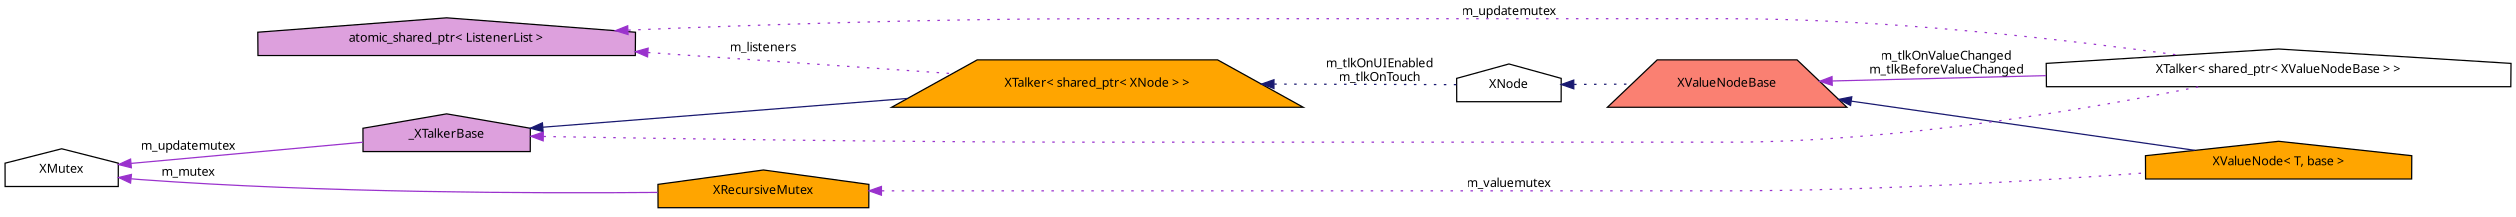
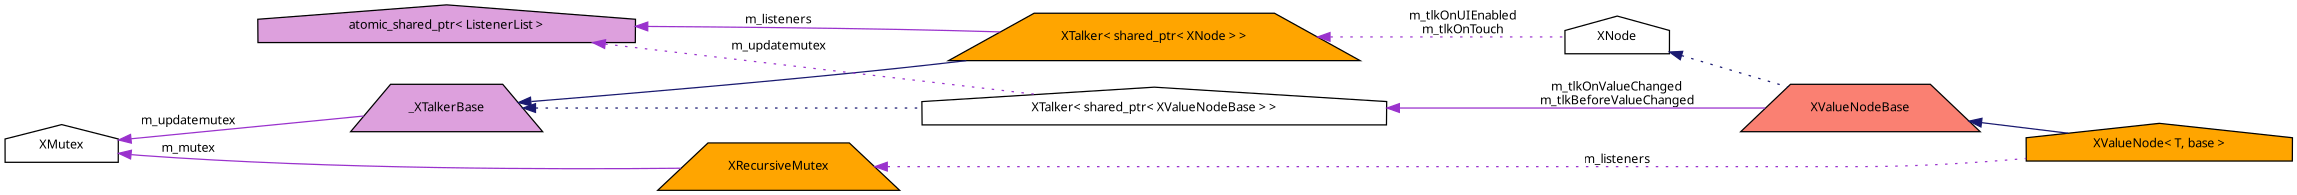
  digraph {
    rankdir=LR
    node [color=black fillcolor=orange fontname="FreeSans.ttf" fontsize=10 shape=house style=filled]
    edge [color=darkorchid3 dir=back fontname="FreeSans.ttf" fontsize=10 labelfontname="FreeSans.ttf" labelfontsize=10 style=solid]
    n1 [fontcolor=black height=0.2 label="XValueNode\< T, base \>" width=0.4]
    n2 [fillcolor=salmon height=0.2 label=XValueNodeBase shape=trapezium width=0.4]
    n3 [fillcolor=white height=0.2 label=XNode width=0.4]
    n4 [height=0.2 label="XTalker\< shared_ptr\< XNode \> \>" shape=trapezium width=0.4]
-   n5 [fillcolor=plum height=0.2 label=_XTalkerBase width=0.4]
+   n5 [fillcolor=plum height=0.2 label=_XTalkerBase shape=trapezium width=0.4]
    n6 [fillcolor=white height=0.2 label="XTalker\< shared_ptr\< XValueNodeBase \> \>" width=0.4]
    n7 [fillcolor=plum height=0.2 label="atomic_shared_ptr\< ListenerList \>" width=0.4]
    n8 [fillcolor=white height=0.2 label=XMutex width=0.4]
-   n9 [height=0.2 label=XRecursiveMutex width=0.4]
+   n9 [height=0.2 label=XRecursiveMutex shape=trapezium width=0.4]
    n2 -> n1 [color=midnightblue]
    n3 -> n2 [color=midnightblue style=dotted]
-   n4 -> n3 [color=midnightblue label="m_tlkOnUIEnabled\nm_tlkOnTouch" style=dotted]
+   n4 -> n3 [label="m_tlkOnUIEnabled\nm_tlkOnTouch" style=dotted]
    n5 -> n4 [color=midnightblue]
-   n5 -> n6 [style=dotted]
-   n2 -> n6 [label="m_tlkOnValueChanged\nm_tlkBeforeValueChanged"]
-   n7 -> n4 [label=m_listeners style=dotted]
+   n5 -> n6 [color=midnightblue style=dotted]
+   n6 -> n2 [label="m_tlkOnValueChanged\nm_tlkBeforeValueChanged"]
+   n7 -> n4 [label=m_listeners]
    n7 -> n6 [label=m_updatemutex style=dotted]
    n8 -> n5 [label=m_updatemutex]
    n8 -> n9 [label=m_mutex]
-   n9 -> n1 [label=m_valuemutex style=dotted]
+   n9 -> n1 [label=m_listeners style=dotted]
  }
